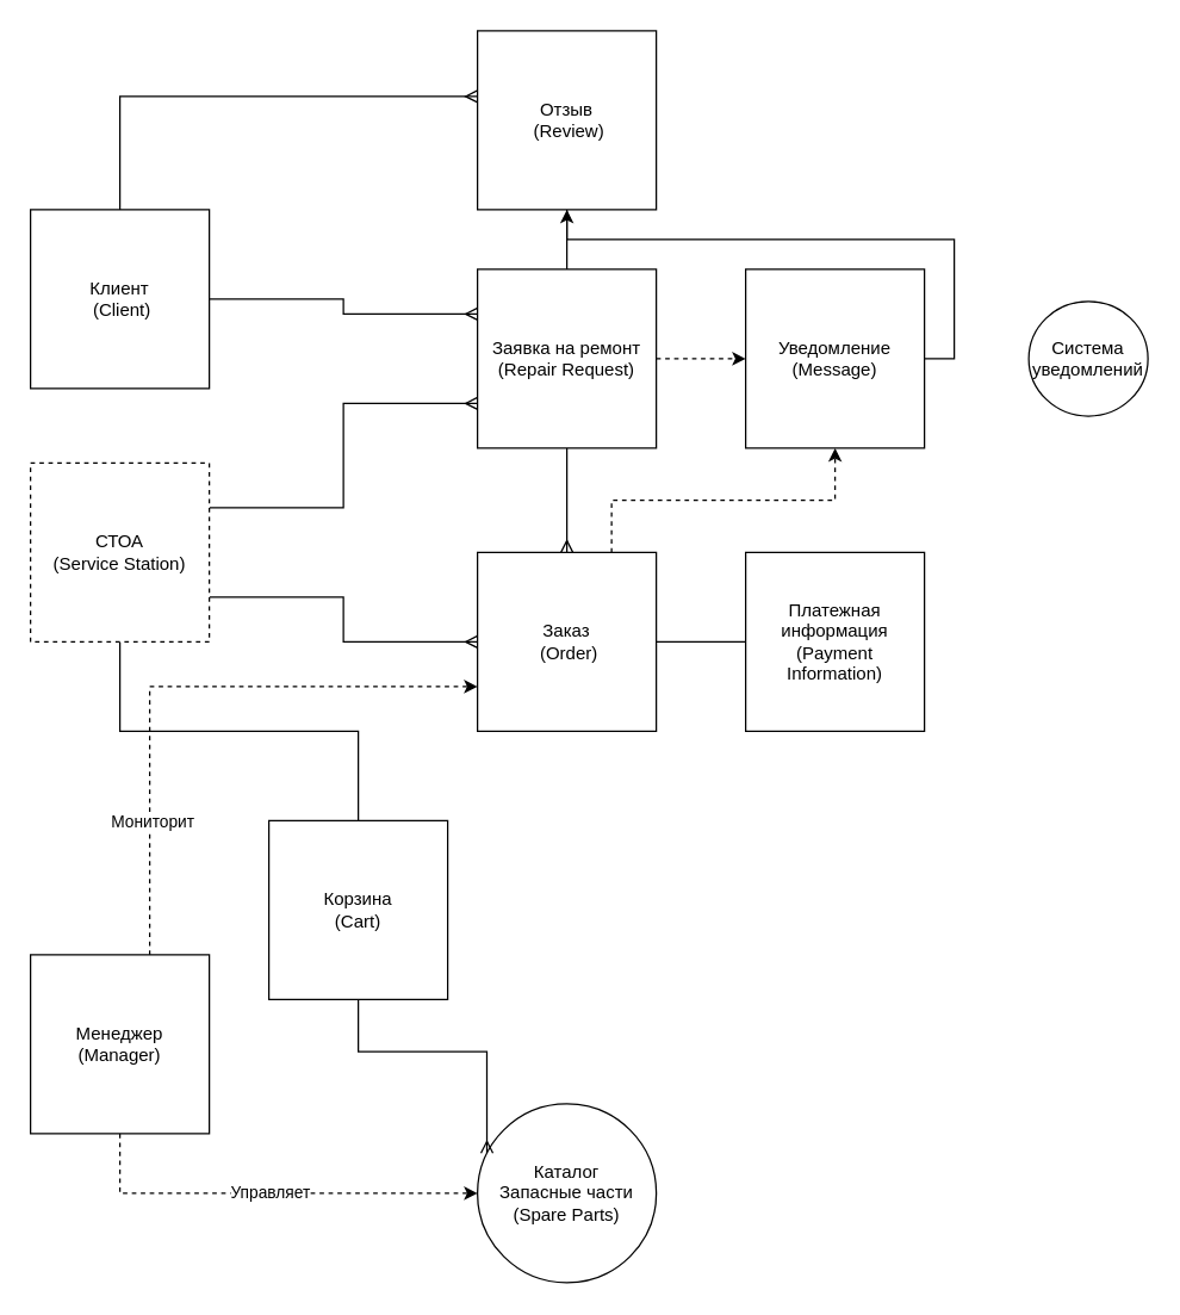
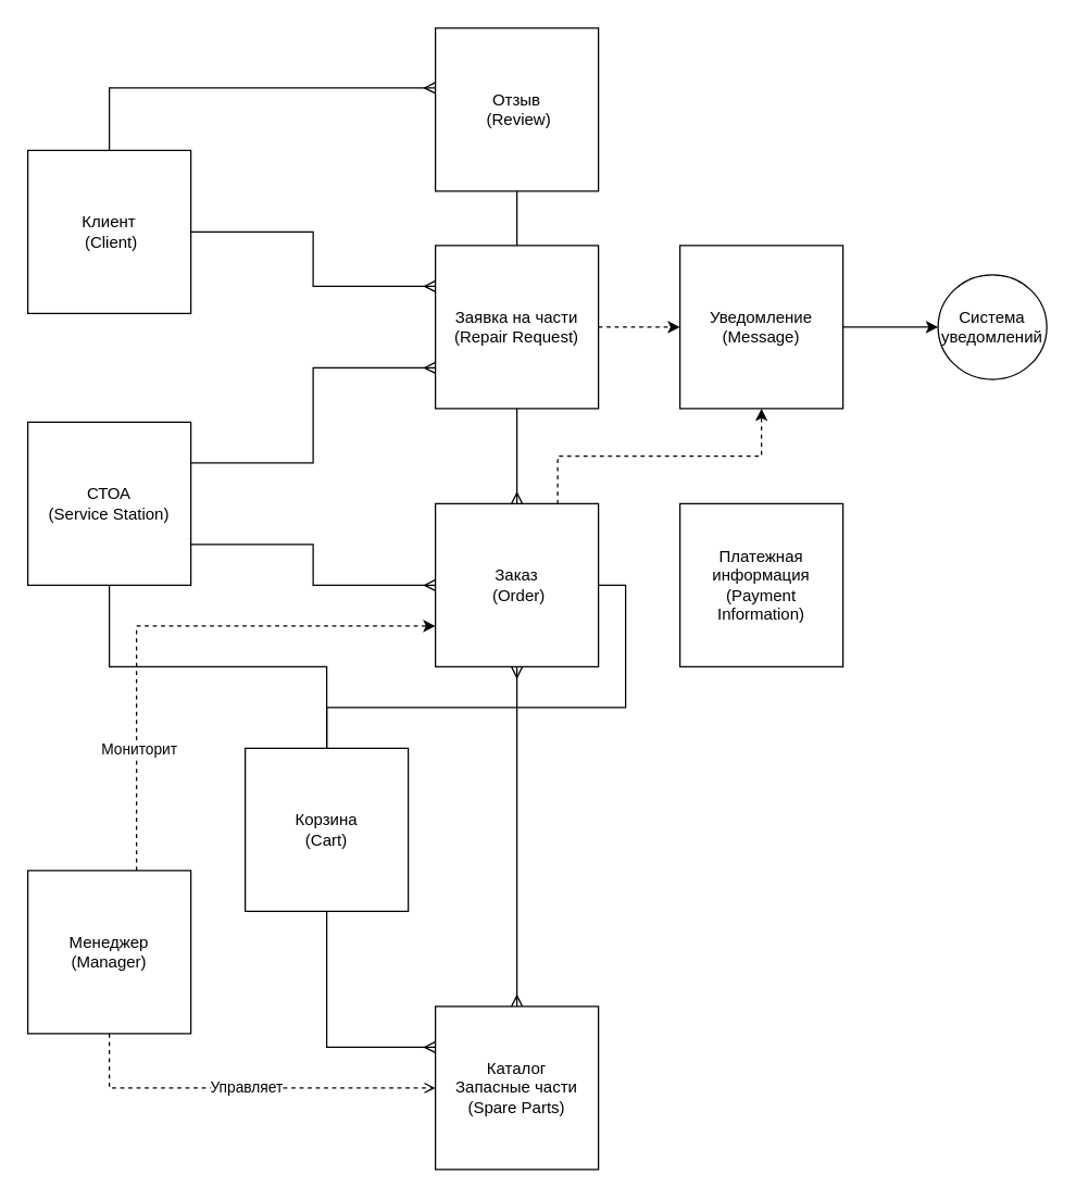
  <mxCell id="0" />
  <mxCell id="1" parent="0" />
  <mxCell id="2" value="Cистема уведомлений" style="ellipse;whiteSpace=wrap;html=1;aspect=fixed;" parent="1" vertex="1"><mxGeometry x="690" y="201.5" width="80" height="77" as="geometry" /></mxCell>
- <mxCell id="4" style="edgeStyle=orthogonalEdgeStyle;rounded=0;orthogonalLoop=1;jettySize=auto;html=1;exitX=1;exitY=0.5;exitDx=0;exitDy=0;entryX=0;entryY=0.5;entryDx=0;entryDy=0;endArrow=none;endFill=0;" parent="1" source="6" target="16" edge="1"><mxGeometry relative="1" as="geometry" /></mxCell>
+ <mxCell id="3" style="edgeStyle=orthogonalEdgeStyle;rounded=0;orthogonalLoop=1;jettySize=auto;html=1;endArrow=ERmany;endFill=0;startArrow=ERmany;startFill=0;" parent="1" source="6" target="22" edge="1"><mxGeometry relative="1" as="geometry" /></mxCell>
+ <mxCell id="4" style="edgeStyle=orthogonalEdgeStyle;rounded=0;orthogonalLoop=1;jettySize=auto;html=1;exitX=1;exitY=0.5;exitDx=0;exitDy=0;endArrow=none;endFill=0;" parent="1" source="6" target="29" edge="1"><mxGeometry relative="1" as="geometry" /></mxCell>
  <mxCell id="5" style="edgeStyle=orthogonalEdgeStyle;rounded=0;orthogonalLoop=1;jettySize=auto;html=1;exitX=0.75;exitY=0;exitDx=0;exitDy=0;entryX=0.5;entryY=1;entryDx=0;entryDy=0;dashed=1;" parent="1" source="6" target="27" edge="1"><mxGeometry relative="1" as="geometry" /></mxCell>
  <mxCell id="6" value="Заказ&lt;br&gt;&amp;nbsp;(Order)" style="whiteSpace=wrap;html=1;aspect=fixed;" parent="1" vertex="1"><mxGeometry x="320" y="370" width="120" height="120" as="geometry" /></mxCell>
  <mxCell id="7" style="edgeStyle=orthogonalEdgeStyle;rounded=0;orthogonalLoop=1;jettySize=auto;html=1;exitX=1;exitY=0.5;exitDx=0;exitDy=0;entryX=0;entryY=0.25;entryDx=0;entryDy=0;strokeColor=default;endArrow=ERmany;endFill=0;" parent="1" source="8" target="15" edge="1"><mxGeometry relative="1" as="geometry" /></mxCell>
- <mxCell id="8" value="Клиент&lt;br&gt;&amp;nbsp;(Client)" style="whiteSpace=wrap;html=1;aspect=fixed;" parent="1" vertex="1"><mxGeometry x="20" y="140" width="120" height="120" as="geometry" /></mxCell>
+ <mxCell id="8" value="Клиент&lt;br&gt;&amp;nbsp;(Client)" style="whiteSpace=wrap;html=1;aspect=fixed;" parent="1" vertex="1"><mxGeometry x="20" y="110" width="120" height="120" as="geometry" /></mxCell>
  <mxCell id="9" style="edgeStyle=orthogonalEdgeStyle;rounded=0;orthogonalLoop=1;jettySize=auto;html=1;exitX=1;exitY=0.25;exitDx=0;exitDy=0;entryX=0;entryY=0.75;entryDx=0;entryDy=0;endArrow=ERmany;endFill=0;" parent="1" source="12" target="15" edge="1"><mxGeometry relative="1" as="geometry" /></mxCell>
  <mxCell id="10" style="edgeStyle=orthogonalEdgeStyle;rounded=0;orthogonalLoop=1;jettySize=auto;html=1;exitX=1;exitY=0.75;exitDx=0;exitDy=0;entryX=0;entryY=0.5;entryDx=0;entryDy=0;endArrow=ERmany;endFill=0;" parent="1" source="12" target="6" edge="1"><mxGeometry relative="1" as="geometry" /></mxCell>
  <mxCell id="11" style="edgeStyle=orthogonalEdgeStyle;rounded=0;orthogonalLoop=1;jettySize=auto;html=1;exitX=0.5;exitY=1;exitDx=0;exitDy=0;entryX=0.5;entryY=0;entryDx=0;entryDy=0;endArrow=none;endFill=0;" parent="1" source="12" target="29" edge="1"><mxGeometry relative="1" as="geometry" /></mxCell>
- <mxCell id="12" value="СТОА &lt;br&gt;(Service Station)" style="whiteSpace=wrap;html=1;aspect=fixed;dashed=1;" parent="1" vertex="1"><mxGeometry x="20" y="310" width="120" height="120" as="geometry" /></mxCell>
+ <mxCell id="12" value="СТОА &lt;br&gt;(Service Station)" style="whiteSpace=wrap;html=1;aspect=fixed;" parent="1" vertex="1"><mxGeometry x="20" y="310" width="120" height="120" as="geometry" /></mxCell>
  <mxCell id="13" style="edgeStyle=orthogonalEdgeStyle;rounded=0;orthogonalLoop=1;jettySize=auto;html=1;exitX=0.5;exitY=1;exitDx=0;exitDy=0;endArrow=ERmany;endFill=0;" parent="1" source="15" target="6" edge="1"><mxGeometry relative="1" as="geometry" /></mxCell>
  <mxCell id="14" style="edgeStyle=orthogonalEdgeStyle;rounded=0;orthogonalLoop=1;jettySize=auto;html=1;exitX=1;exitY=0.5;exitDx=0;exitDy=0;dashed=1;" parent="1" source="15" target="27" edge="1"><mxGeometry relative="1" as="geometry" /></mxCell>
- <mxCell id="15" value="Заявка на ремонт&lt;br&gt;(Repair Request)" style="whiteSpace=wrap;html=1;aspect=fixed;" parent="1" vertex="1"><mxGeometry x="320" y="180" width="120" height="120" as="geometry" /></mxCell>
+ <mxCell id="15" value="Заявка на части&lt;br&gt;(Repair Request)" style="whiteSpace=wrap;html=1;aspect=fixed;" parent="1" vertex="1"><mxGeometry x="320" y="180" width="120" height="120" as="geometry" /></mxCell>
  <mxCell id="16" value="Платежная информация (Payment Information)" style="whiteSpace=wrap;html=1;aspect=fixed;" parent="1" vertex="1"><mxGeometry x="500" y="370" width="120" height="120" as="geometry" /></mxCell>
- <mxCell id="17" style="edgeStyle=orthogonalEdgeStyle;rounded=0;orthogonalLoop=1;jettySize=auto;html=1;dashed=1;" parent="1" source="21" target="22" edge="1"><mxGeometry relative="1" as="geometry"><Array as="points"><mxPoint x="80" y="800" /></Array></mxGeometry></mxCell>
+ <mxCell id="17" style="edgeStyle=orthogonalEdgeStyle;rounded=0;orthogonalLoop=1;jettySize=auto;html=1;dashed=1;endArrow=open;" parent="1" source="21" target="22" edge="1"><mxGeometry relative="1" as="geometry"><Array as="points"><mxPoint x="80" y="800" /></Array></mxGeometry></mxCell>
  <mxCell id="18" value="Управляет" style="edgeLabel;html=1;align=center;verticalAlign=middle;resizable=0;points=[];" parent="17" vertex="1" connectable="0"><mxGeometry x="-0.001" y="1" relative="1" as="geometry"><mxPoint as="offset" /></mxGeometry></mxCell>
  <mxCell id="19" style="edgeStyle=orthogonalEdgeStyle;rounded=0;orthogonalLoop=1;jettySize=auto;html=1;exitX=0.5;exitY=0;exitDx=0;exitDy=0;entryX=0;entryY=0.75;entryDx=0;entryDy=0;dashed=1;" parent="1" target="6" edge="1"><mxGeometry relative="1" as="geometry"><mxPoint x="70" y="700" as="sourcePoint" /><mxPoint x="310" y="520" as="targetPoint" /><Array as="points"><mxPoint x="100" y="700" /><mxPoint x="100" y="460" /></Array></mxGeometry></mxCell>
  <mxCell id="20" value="Мониторит" style="edgeLabel;html=1;align=center;verticalAlign=middle;resizable=0;points=[];" parent="19" vertex="1" connectable="0"><mxGeometry x="-0.089" y="-1" relative="1" as="geometry"><mxPoint y="43" as="offset" /></mxGeometry></mxCell>
  <mxCell id="21" value="Менеджер&lt;br&gt;(Manager)" style="whiteSpace=wrap;html=1;aspect=fixed;" parent="1" vertex="1"><mxGeometry x="20" y="640" width="120" height="120" as="geometry" /></mxCell>
- <mxCell id="22" value="Каталог&lt;br&gt;Запасные части (Spare Parts)" style="ellipse;whiteSpace=wrap;html=1;aspect=fixed;" parent="1" vertex="1"><mxGeometry x="320" y="740" width="120" height="120" as="geometry" /></mxCell>
+ <mxCell id="22" value="Каталог&lt;br&gt;Запасные части (Spare Parts)" style="whiteSpace=wrap;html=1;aspect=fixed;" parent="1" vertex="1"><mxGeometry x="320" y="740" width="120" height="120" as="geometry" /></mxCell>
  <mxCell id="23" style="rounded=0;orthogonalLoop=1;jettySize=auto;html=1;exitX=0.5;exitY=1;exitDx=0;exitDy=0;entryX=0.5;entryY=0;entryDx=0;entryDy=0;endArrow=none;endFill=0;" parent="1" source="24" target="15" edge="1"><mxGeometry relative="1" as="geometry" /></mxCell>
  <mxCell id="24" value="Отзыв&lt;br&gt;&amp;nbsp;(Review)" style="whiteSpace=wrap;html=1;aspect=fixed;" parent="1" vertex="1"><mxGeometry x="320" y="20" width="120" height="120" as="geometry" /></mxCell>
  <mxCell id="25" style="edgeStyle=orthogonalEdgeStyle;rounded=0;orthogonalLoop=1;jettySize=auto;html=1;exitX=0.5;exitY=0;exitDx=0;exitDy=0;entryX=0;entryY=0.367;entryDx=0;entryDy=0;entryPerimeter=0;endArrow=ERmany;endFill=0;" parent="1" source="8" target="24" edge="1"><mxGeometry relative="1" as="geometry" /></mxCell>
- <mxCell id="26" style="edgeStyle=orthogonalEdgeStyle;rounded=0;orthogonalLoop=1;jettySize=auto;html=1;exitX=1;exitY=0.5;exitDx=0;exitDy=0;" parent="1" source="27" target="24" edge="1"><mxGeometry relative="1" as="geometry" /></mxCell>
+ <mxCell id="26" style="edgeStyle=orthogonalEdgeStyle;rounded=0;orthogonalLoop=1;jettySize=auto;html=1;exitX=1;exitY=0.5;exitDx=0;exitDy=0;entryX=0;entryY=0.5;entryDx=0;entryDy=0;" parent="1" source="27" target="2" edge="1"><mxGeometry relative="1" as="geometry" /></mxCell>
  <mxCell id="27" value="Уведомление&lt;br&gt;(Message)" style="whiteSpace=wrap;html=1;aspect=fixed;" parent="1" vertex="1"><mxGeometry x="500" y="180" width="120" height="120" as="geometry" /></mxCell>
  <mxCell id="28" style="edgeStyle=orthogonalEdgeStyle;rounded=0;orthogonalLoop=1;jettySize=auto;html=1;exitX=0.5;exitY=1;exitDx=0;exitDy=0;entryX=0;entryY=0.25;entryDx=0;entryDy=0;endArrow=ERmany;endFill=0;" parent="1" source="29" target="22" edge="1"><mxGeometry relative="1" as="geometry" /></mxCell>
  <mxCell id="29" value="Корзина&lt;br&gt;(Cart)" style="whiteSpace=wrap;html=1;aspect=fixed;" parent="1" vertex="1"><mxGeometry x="180" y="550" width="120" height="120" as="geometry" /></mxCell>
